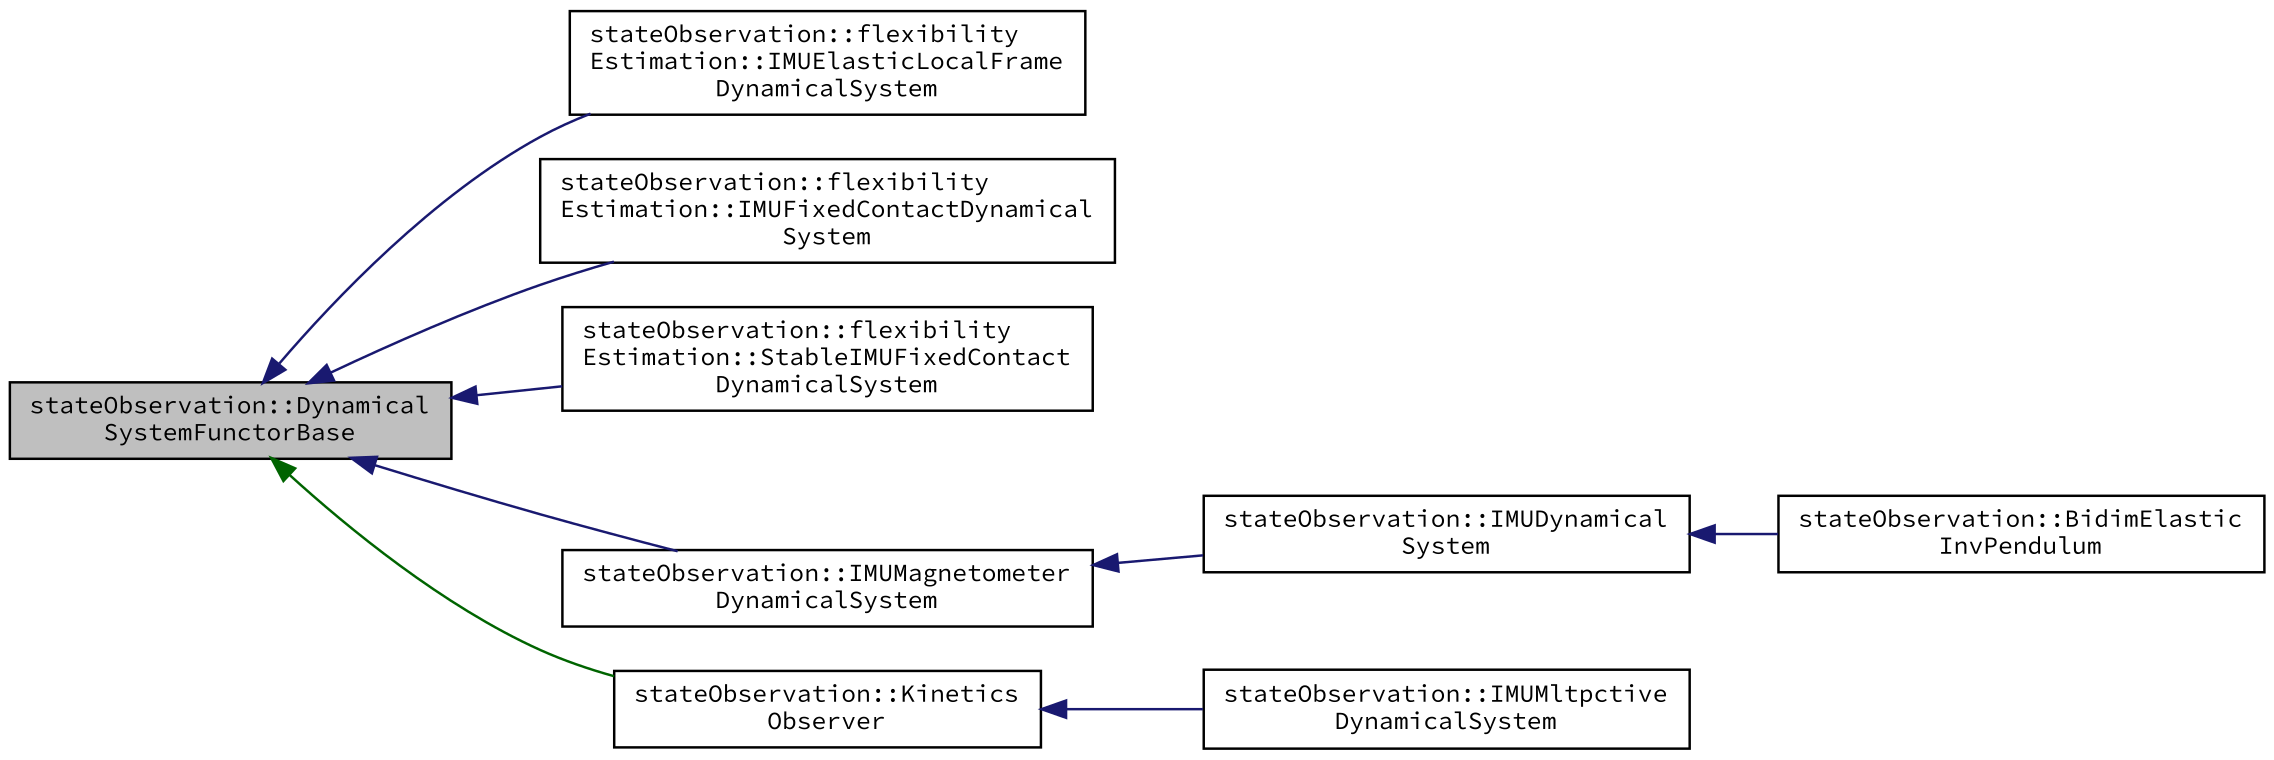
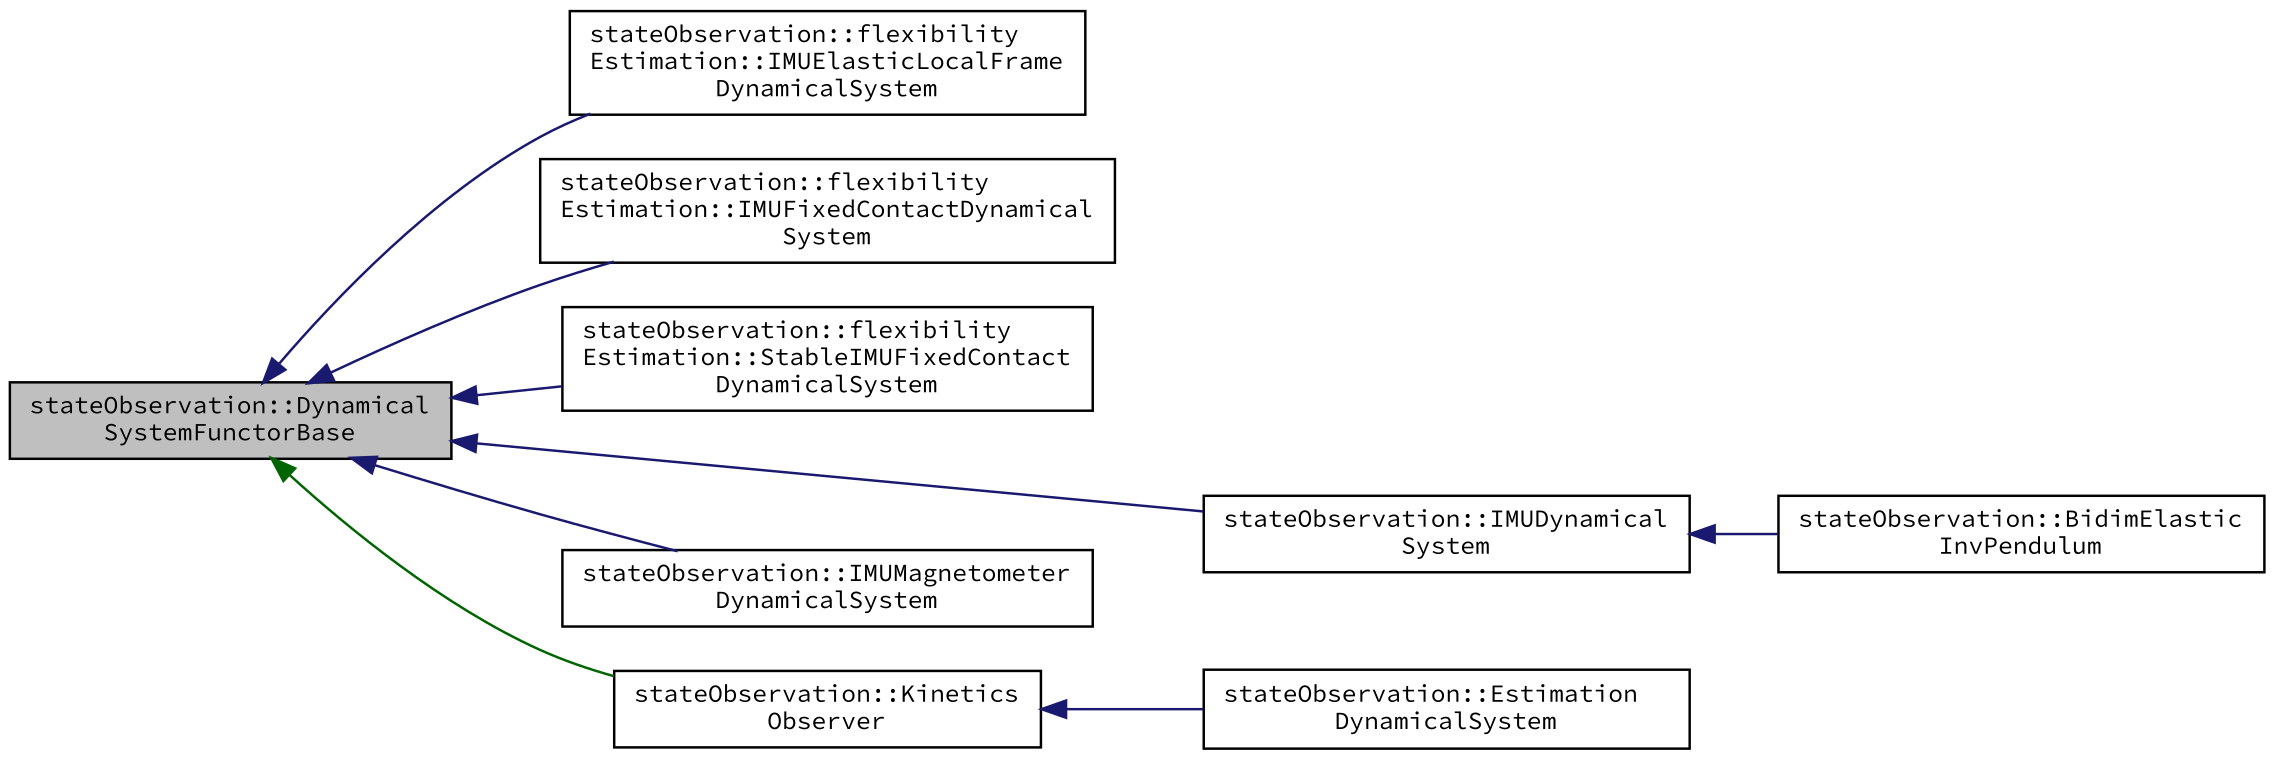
  digraph {
    fontname="Source Code Pro"
    rankdir=LR
    node [color=black fillcolor=white fontname="Source Code Pro" fontsize=10 shape=record style=filled]
    edge [color=midnightblue dir=back fontname="Source Code Pro" fontsize=10 labelfontname=Helvetica labelfontsize=10 style=solid]
    n1 [fillcolor=grey75 fontcolor=black height=0.2 label="stateObservation::Dynamical\lSystemFunctorBase" width=0.4]
    n2 [height=0.2 label="stateObservation::flexibility\lEstimation::IMUElasticLocalFrame\lDynamicalSystem" width=0.4]
    n3 [height=0.2 label="stateObservation::flexibility\lEstimation::IMUFixedContactDynamical\lSystem" width=0.4]
    n4 [height=0.2 label="stateObservation::flexibility\lEstimation::StableIMUFixedContact\lDynamicalSystem" width=0.4]
    n5 [height=0.2 label="stateObservation::IMUDynamical\lSystem" width=0.4]
    n6 [height=0.2 label="stateObservation::IMUMagnetometer\lDynamicalSystem" width=0.4]
    n7 [height=0.2 label="stateObservation::Kinetics\lObserver" width=0.4]
    n8 [height=0.2 label="stateObservation::BidimElastic\lInvPendulum" width=0.4]
-   n9 [height=0.2 label="stateObservation::IMUMltpctive\lDynamicalSystem" width=0.4]
+   n9 [height=0.2 label="stateObservation::Estimation\lDynamicalSystem" width=0.4]
    n1 -> n2
    n1 -> n3
    n1 -> n4
-   n6 -> n5
+   n1 -> n5
    n1 -> n6
    n1 -> n7 [color=darkgreen]
    n5 -> n8
    n7 -> n9
  }
